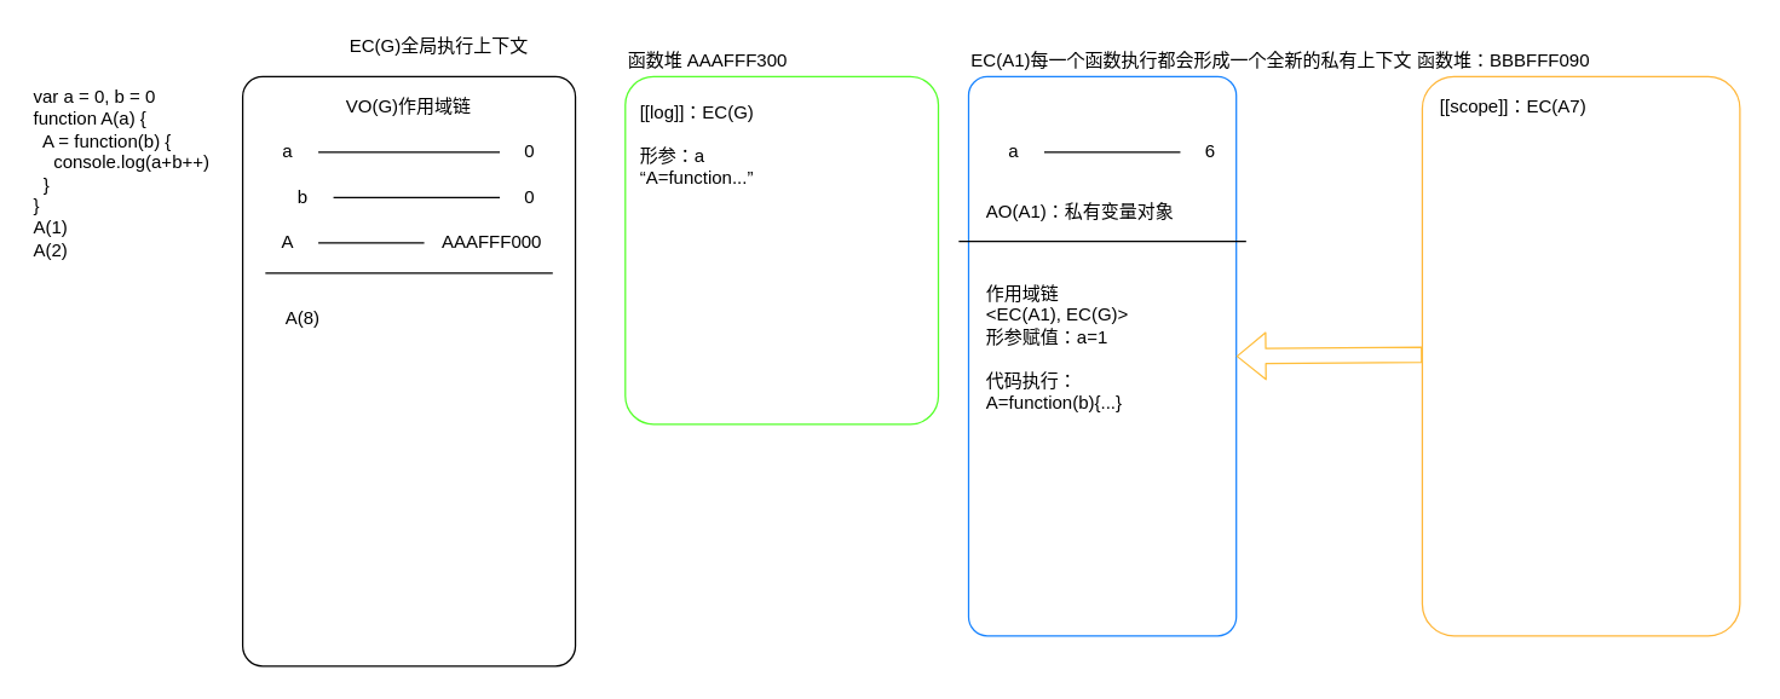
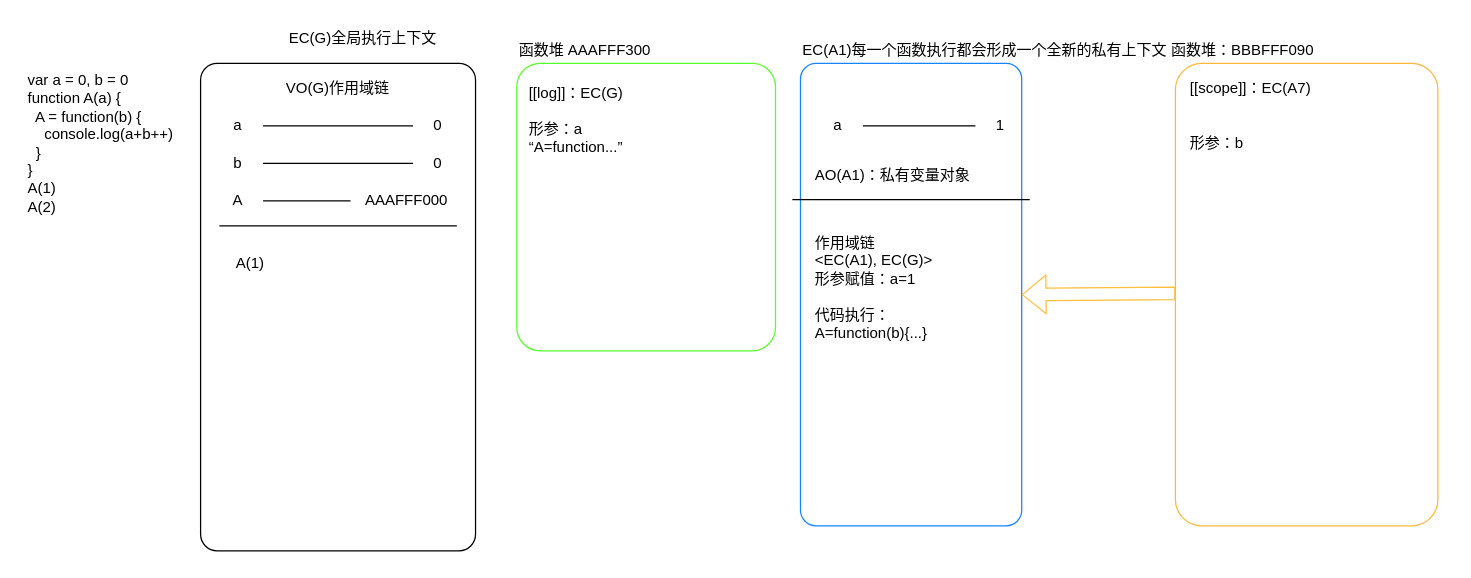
  <mxCell id="0" />
  <mxCell id="1" parent="0" />
  <mxCell id="2" value="var a = 0, b = 0&lt;br&gt;function A(a) {&lt;br&gt;&amp;nbsp; A = function(b) {&lt;br&gt;&amp;nbsp; &amp;nbsp; console.log(a+b++)&lt;br&gt;&amp;nbsp; }&lt;br&gt;}&lt;br&gt;A(1)&lt;br&gt;A(2)" style="text;html=1;strokeColor=none;fillColor=none;align=left;verticalAlign=top;whiteSpace=wrap;rounded=0;" vertex="1" parent="1"><mxGeometry x="20" y="50" width="140" height="200" as="geometry" /></mxCell>
  <mxCell id="3" value="EC(G)全局执行上下文" style="text;html=1;strokeColor=none;fillColor=none;align=center;verticalAlign=middle;whiteSpace=wrap;rounded=0;" vertex="1" parent="1"><mxGeometry x="200" y="20" width="180" height="20" as="geometry" /></mxCell>
  <mxCell id="4" value="" style="rounded=1;whiteSpace=wrap;html=1;fillColor=none;arcSize=6;" vertex="1" parent="1"><mxGeometry x="160" y="50" width="220" height="390" as="geometry" /></mxCell>
  <mxCell id="5" value="VO(G)作用域链" style="text;html=1;strokeColor=none;fillColor=none;align=center;verticalAlign=middle;whiteSpace=wrap;rounded=0;" vertex="1" parent="1"><mxGeometry x="170" y="60" width="200" height="20" as="geometry" /></mxCell>
  <mxCell id="6" value="0" style="text;html=1;strokeColor=none;fillColor=none;align=center;verticalAlign=middle;whiteSpace=wrap;rounded=0;" vertex="1" parent="1"><mxGeometry x="330" y="90" width="40" height="20" as="geometry" /></mxCell>
  <mxCell id="7" value="a" style="text;html=1;strokeColor=none;fillColor=none;align=center;verticalAlign=middle;whiteSpace=wrap;rounded=0;" vertex="1" parent="1"><mxGeometry x="170" y="90" width="40" height="20" as="geometry" /></mxCell>
  <mxCell id="8" value="" style="endArrow=none;html=1;exitX=1;exitY=0.5;exitDx=0;exitDy=0;entryX=0;entryY=0.5;entryDx=0;entryDy=0;" edge="1" parent="1" source="7" target="6"><mxGeometry width="50" height="50" relative="1" as="geometry"><mxPoint x="270" y="220" as="sourcePoint" /><mxPoint x="320" y="170" as="targetPoint" /></mxGeometry></mxCell>
  <mxCell id="9" value="0" style="text;html=1;strokeColor=none;fillColor=none;align=center;verticalAlign=middle;whiteSpace=wrap;rounded=0;" vertex="1" parent="1"><mxGeometry x="330" y="120" width="40" height="20" as="geometry" /></mxCell>
- <mxCell id="10" value="b" style="text;html=1;strokeColor=none;fillColor=none;align=center;verticalAlign=middle;whiteSpace=wrap;rounded=0;" vertex="1" parent="1"><mxGeometry x="180" y="120" width="40" height="20" as="geometry" /></mxCell>
+ <mxCell id="10" value="b" style="text;html=1;strokeColor=none;fillColor=none;align=center;verticalAlign=middle;whiteSpace=wrap;rounded=0;" vertex="1" parent="1"><mxGeometry x="170" y="120" width="40" height="20" as="geometry" /></mxCell>
  <mxCell id="11" value="" style="endArrow=none;html=1;entryX=0;entryY=0.5;entryDx=0;entryDy=0;exitX=1;exitY=0.5;exitDx=0;exitDy=0;" edge="1" parent="1" source="10" target="9"><mxGeometry width="50" height="50" relative="1" as="geometry"><mxPoint x="250" y="250" as="sourcePoint" /><mxPoint x="300" y="200" as="targetPoint" /></mxGeometry></mxCell>
  <mxCell id="12" value="" style="endArrow=none;html=1;" edge="1" parent="1"><mxGeometry width="50" height="50" relative="1" as="geometry"><mxPoint x="175" y="180" as="sourcePoint" /><mxPoint x="365" y="180" as="targetPoint" /></mxGeometry></mxCell>
  <mxCell id="13" value="" style="rounded=1;whiteSpace=wrap;html=1;fillColor=none;arcSize=9;strokeColor=#56FF2B;" vertex="1" parent="1"><mxGeometry x="413" y="50" width="207" height="230" as="geometry" /></mxCell>
  <mxCell id="14" value="函数堆 AAAFFF300" style="text;html=1;strokeColor=none;fillColor=none;align=left;verticalAlign=middle;whiteSpace=wrap;rounded=0;" vertex="1" parent="1"><mxGeometry x="413" width="290" height="20" as="geometry" y="30" /></mxCell>
  <mxCell id="15" value="[[log]]：EC(G)&lt;br&gt;&lt;br&gt;形参：a&lt;br&gt;“A=function...”" style="text;html=1;strokeColor=none;fillColor=none;align=left;verticalAlign=top;whiteSpace=wrap;rounded=0;" vertex="1" parent="1"><mxGeometry x="421" y="60" width="170" height="130" as="geometry" /></mxCell>
  <mxCell id="16" value="AAAFFF000" style="text;html=1;strokeColor=none;fillColor=none;align=center;verticalAlign=middle;whiteSpace=wrap;rounded=0;" vertex="1" parent="1"><mxGeometry x="280" y="150" width="90" height="20" as="geometry" /></mxCell>
  <mxCell id="17" value="A" style="text;html=1;strokeColor=none;fillColor=none;align=center;verticalAlign=middle;whiteSpace=wrap;rounded=0;" vertex="1" parent="1"><mxGeometry x="170" y="150" width="40" height="20" as="geometry" /></mxCell>
  <mxCell id="18" value="" style="endArrow=none;html=1;entryX=0;entryY=0.5;entryDx=0;entryDy=0;exitX=1;exitY=0.5;exitDx=0;exitDy=0;" edge="1" parent="1" source="17" target="16"><mxGeometry width="50" height="50" relative="1" as="geometry"><mxPoint x="70" y="230" as="sourcePoint" /><mxPoint x="120" y="180" as="targetPoint" /></mxGeometry></mxCell>
  <mxCell id="19" value="" style="rounded=1;whiteSpace=wrap;html=1;strokeColor=#1783FF;fillColor=none;align=left;arcSize=7;" vertex="1" parent="1"><mxGeometry x="640" y="50" width="177" height="370" as="geometry" /></mxCell>
  <mxCell id="20" value="EC(A1)每一个函数执行都会形成一个全新的私有上下文" style="text;html=1;strokeColor=none;fillColor=none;align=left;verticalAlign=middle;whiteSpace=wrap;rounded=0;" vertex="1" parent="1"><mxGeometry x="640" width="310" height="20" as="geometry" y="30" /></mxCell>
  <mxCell id="21" value="AO(A1)：私有变量对象" style="text;html=1;strokeColor=none;fillColor=none;align=left;verticalAlign=middle;whiteSpace=wrap;rounded=0;" vertex="1" parent="1"><mxGeometry x="650" y="130" width="150" height="20" as="geometry" /></mxCell>
  <mxCell id="22" value="" style="endArrow=none;html=1;" edge="1" parent="1"><mxGeometry width="50" height="50" relative="1" as="geometry"><mxPoint x="633.5" y="159" as="sourcePoint" /><mxPoint x="823.5" y="159" as="targetPoint" /></mxGeometry></mxCell>
  <mxCell id="23" value="作用域链&lt;br&gt;&amp;lt;EC(A1), EC(G)&amp;gt;&lt;br&gt;形参赋值：a=1&lt;br&gt;&lt;br&gt;代码执行：&lt;br&gt;A=function(b){...}" style="text;html=1;strokeColor=none;fillColor=none;align=left;verticalAlign=top;whiteSpace=wrap;rounded=0;" vertex="1" parent="1"><mxGeometry x="650" y="180" width="160" height="190" as="geometry" /></mxCell>
- <mxCell id="24" value="A(8)" style="text;html=1;strokeColor=none;fillColor=none;align=center;verticalAlign=middle;whiteSpace=wrap;rounded=0;" vertex="1" parent="1"><mxGeometry x="180" y="200" width="40" height="20" as="geometry" /></mxCell>
- <mxCell id="25" value="6" style="text;html=1;strokeColor=none;fillColor=none;align=center;verticalAlign=middle;whiteSpace=wrap;rounded=0;" vertex="1" parent="1"><mxGeometry x="780" y="90" width="40" height="20" as="geometry" /></mxCell>
+ <mxCell id="24" value="A(1)" style="text;html=1;strokeColor=none;fillColor=none;align=center;verticalAlign=middle;whiteSpace=wrap;rounded=0;" vertex="1" parent="1"><mxGeometry x="180" y="200" width="40" height="20" as="geometry" /></mxCell>
+ <mxCell id="25" value="1" style="text;html=1;strokeColor=none;fillColor=none;align=center;verticalAlign=middle;whiteSpace=wrap;rounded=0;" vertex="1" parent="1"><mxGeometry x="780" y="90" width="40" height="20" as="geometry" /></mxCell>
  <mxCell id="26" value="a" style="text;html=1;strokeColor=none;fillColor=none;align=center;verticalAlign=middle;whiteSpace=wrap;rounded=0;" vertex="1" parent="1"><mxGeometry x="650" y="90" width="40" height="20" as="geometry" /></mxCell>
  <mxCell id="27" value="" style="endArrow=none;html=1;entryX=0;entryY=0.5;entryDx=0;entryDy=0;exitX=1;exitY=0.5;exitDx=0;exitDy=0;" edge="1" parent="1" source="26" target="25"><mxGeometry width="50" height="50" relative="1" as="geometry"><mxPoint x="420" y="-20" as="sourcePoint" /><mxPoint x="470" y="-70" as="targetPoint" /></mxGeometry></mxCell>
  <mxCell id="28" value="" style="rounded=1;whiteSpace=wrap;html=1;strokeColor=#FFB73B;fillColor=none;align=left;arcSize=10;" vertex="1" parent="1"><mxGeometry x="940" y="50" width="210" height="370" as="geometry" /></mxCell>
  <mxCell id="29" value="" style="shape=flexArrow;endArrow=classic;html=1;entryX=1;entryY=0.5;entryDx=0;entryDy=0;strokeColor=#FFBE3B;" edge="1" parent="1" target="19"><mxGeometry width="50" height="50" relative="1" as="geometry"><mxPoint x="940" y="234" as="sourcePoint" /><mxPoint x="850" y="234" as="targetPoint" /></mxGeometry></mxCell>
  <mxCell id="30" value="函数堆：BBBFFF090" style="text;html=1;strokeColor=none;fillColor=none;align=left;verticalAlign=middle;whiteSpace=wrap;rounded=0;" vertex="1" parent="1"><mxGeometry x="935" width="220" height="20" as="geometry" y="30" /></mxCell>
  <mxCell id="31" value="[[scope]]：EC(A7)" style="text;html=1;strokeColor=none;fillColor=none;align=left;verticalAlign=middle;whiteSpace=wrap;rounded=0;" vertex="1" parent="1"><mxGeometry x="950" y="60" width="180" height="20" as="geometry" /></mxCell>
+ <mxCell id="32" value="形参：b&lt;br&gt;" style="text;html=1;strokeColor=none;fillColor=none;align=left;verticalAlign=top;whiteSpace=wrap;rounded=0;" vertex="1" parent="1"><mxGeometry x="950" y="100" width="190" height="60" as="geometry" /></mxCell>
